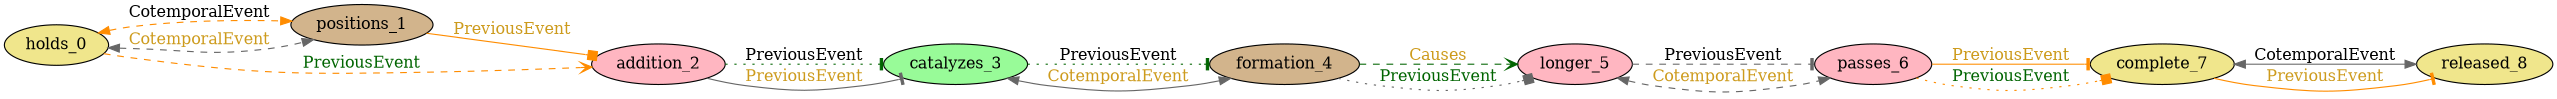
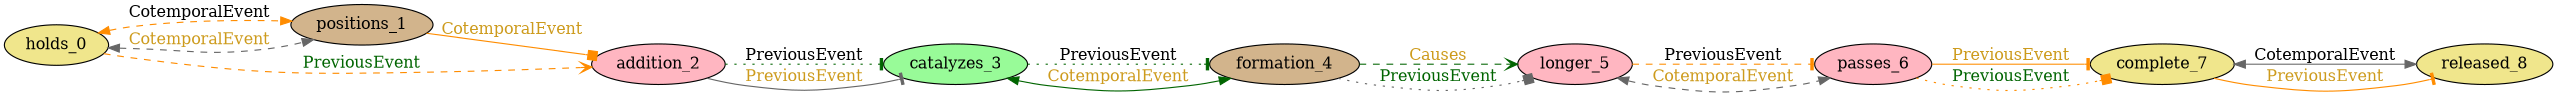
  digraph {
    rankdir=LR
    node [style=filled fillcolor=khaki]
    edge [color=darkorange fontcolor=goldenrod3 style=dashed arrowhead=tee]
    n1 [label=holds_0]
    n2 [label=positions_1 fillcolor=tan]
    n3 [label=addition_2 fillcolor=lightpink]
    n4 [label=catalyzes_3 fillcolor=palegreen]
    n5 [label=formation_4 fillcolor=tan]
    n6 [label=longer_5 fillcolor=lightpink]
    n7 [label=passes_6 fillcolor=lightpink]
    n8 [label=complete_7]
    n9 [label=released_8]
    n1 -> n2 [dir=both fontcolor=black label=CotemporalEvent arrowhead=""]
    n1 -> n2 [color=gray40 dir=both label=CotemporalEvent arrowhead=""]
    n1 -> n3 [fontcolor=darkgreen label=PreviousEvent arrowhead=vee]
-   n2 -> n3 [label=PreviousEvent style=solid arrowhead=box]
+   n2 -> n3 [label=CotemporalEvent style=solid arrowhead=box]
    n3 -> n4 [color=darkgreen fontcolor=black label=PreviousEvent style=dotted]
    n3 -> n4 [color=gray40 label=PreviousEvent style=solid]
    n4 -> n5 [color=darkgreen fontcolor=black label=PreviousEvent style=dotted]
-   n4 -> n5 [color=gray40 dir=both label=CotemporalEvent style=solid arrowhead=""]
+   n4 -> n5 [color=darkgreen dir=both label=CotemporalEvent style=solid arrowhead=""]
    n5 -> n6 [color=darkgreen label=Causes arrowhead=vee]
    n5 -> n6 [color=gray40 fontcolor=darkgreen label=PreviousEvent style=dotted arrowhead=box]
-   n6 -> n7 [color=gray40 fontcolor=black label=PreviousEvent]
+   n6 -> n7 [fontcolor=black label=PreviousEvent]
    n6 -> n7 [color=gray40 dir=both label=CotemporalEvent arrowhead=""]
    n7 -> n8 [label=PreviousEvent style=solid]
    n7 -> n8 [fontcolor=darkgreen label=PreviousEvent style=dotted arrowhead=box]
    n8 -> n9 [color=gray40 dir=both fontcolor=black label=CotemporalEvent style=solid arrowhead=""]
    n8 -> n9 [label=PreviousEvent style=solid]
  }
